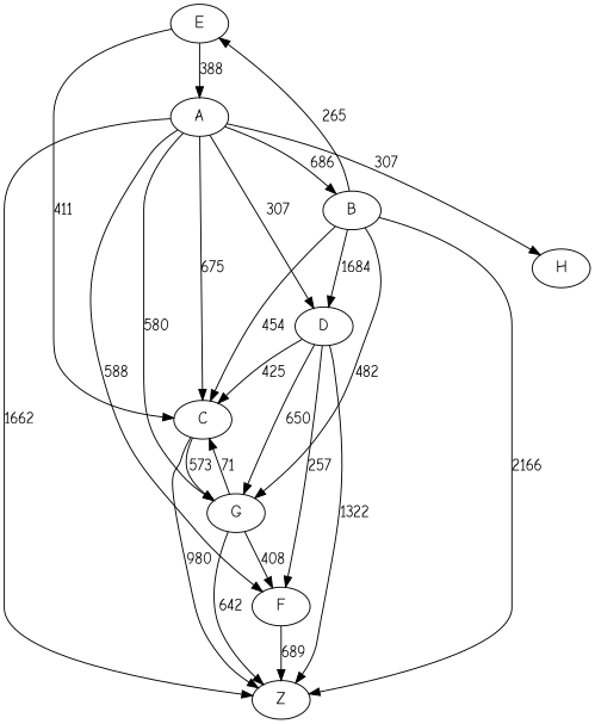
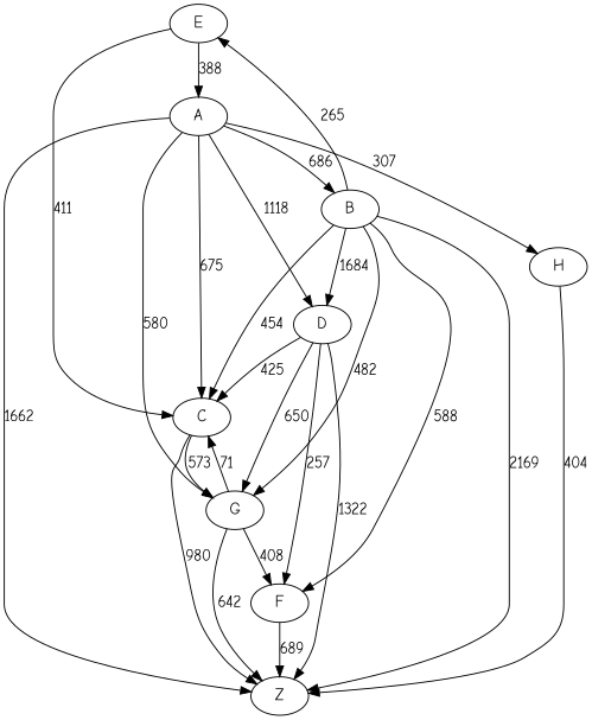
  digraph {
    fontname="Comic Neue"
    rankdir=TB
    node [fontname="Comic Neue"]
    edge [fontname="Comic Neue"]
    E
    A
    C
    D
    Z
    B
    G
    F
    H
    E -> A [label=388]
    E -> C [label=411]
    A -> C [label=675]
-   A -> D [label=307]
+   A -> D [label=1118]
    A -> Z [label=1662]
    A -> B [label=686]
    A -> G [label=580]
-   A -> F [label=588]
+   B -> F [label=588]
    A -> H [label=307]
    C -> Z [label=980]
    C -> G [label=573]
    D -> C [label=425]
    D -> Z [label=1322]
    D -> G [label=650]
    D -> F [label=257]
    B -> E [label=265]
    B -> C [label=454]
    B -> D [label=1684]
-   B -> Z [label=2166]
+   B -> Z [label=2169]
    B -> G [label=482]
    G -> C [label=71]
    G -> Z [label=642]
    G -> F [label=408]
    F -> Z [label=689]
+   H -> Z [label=404]
  }
